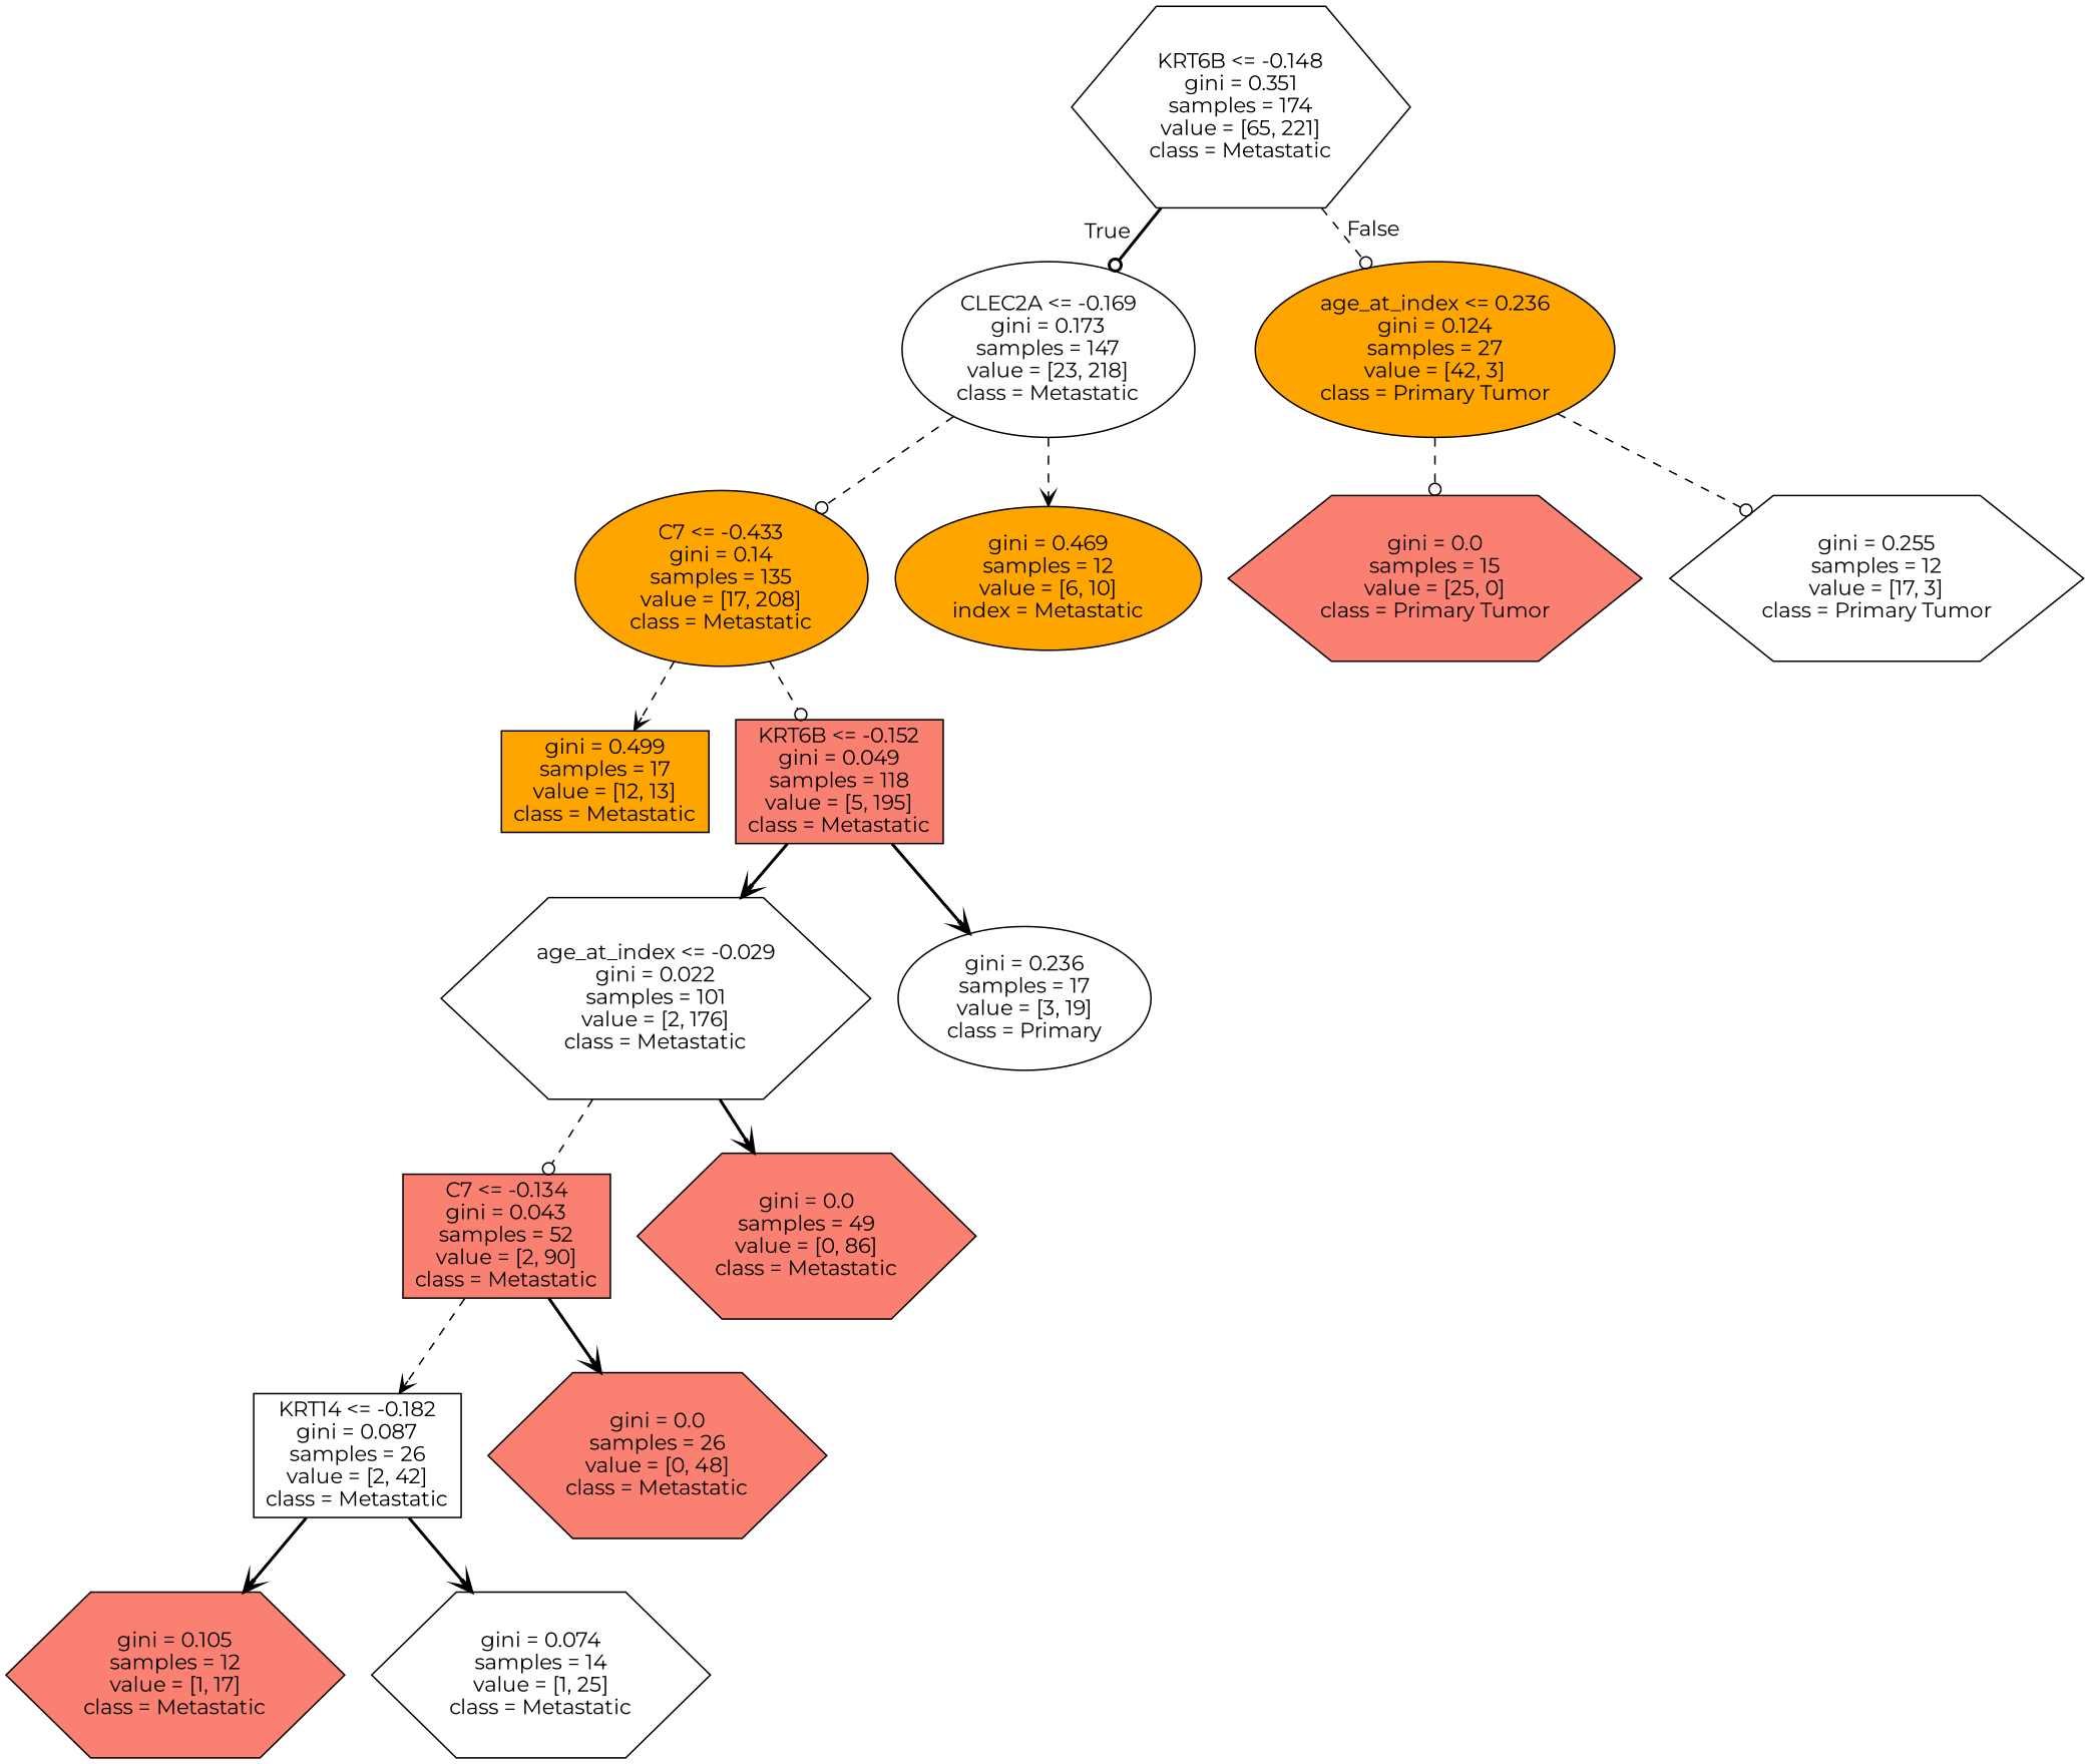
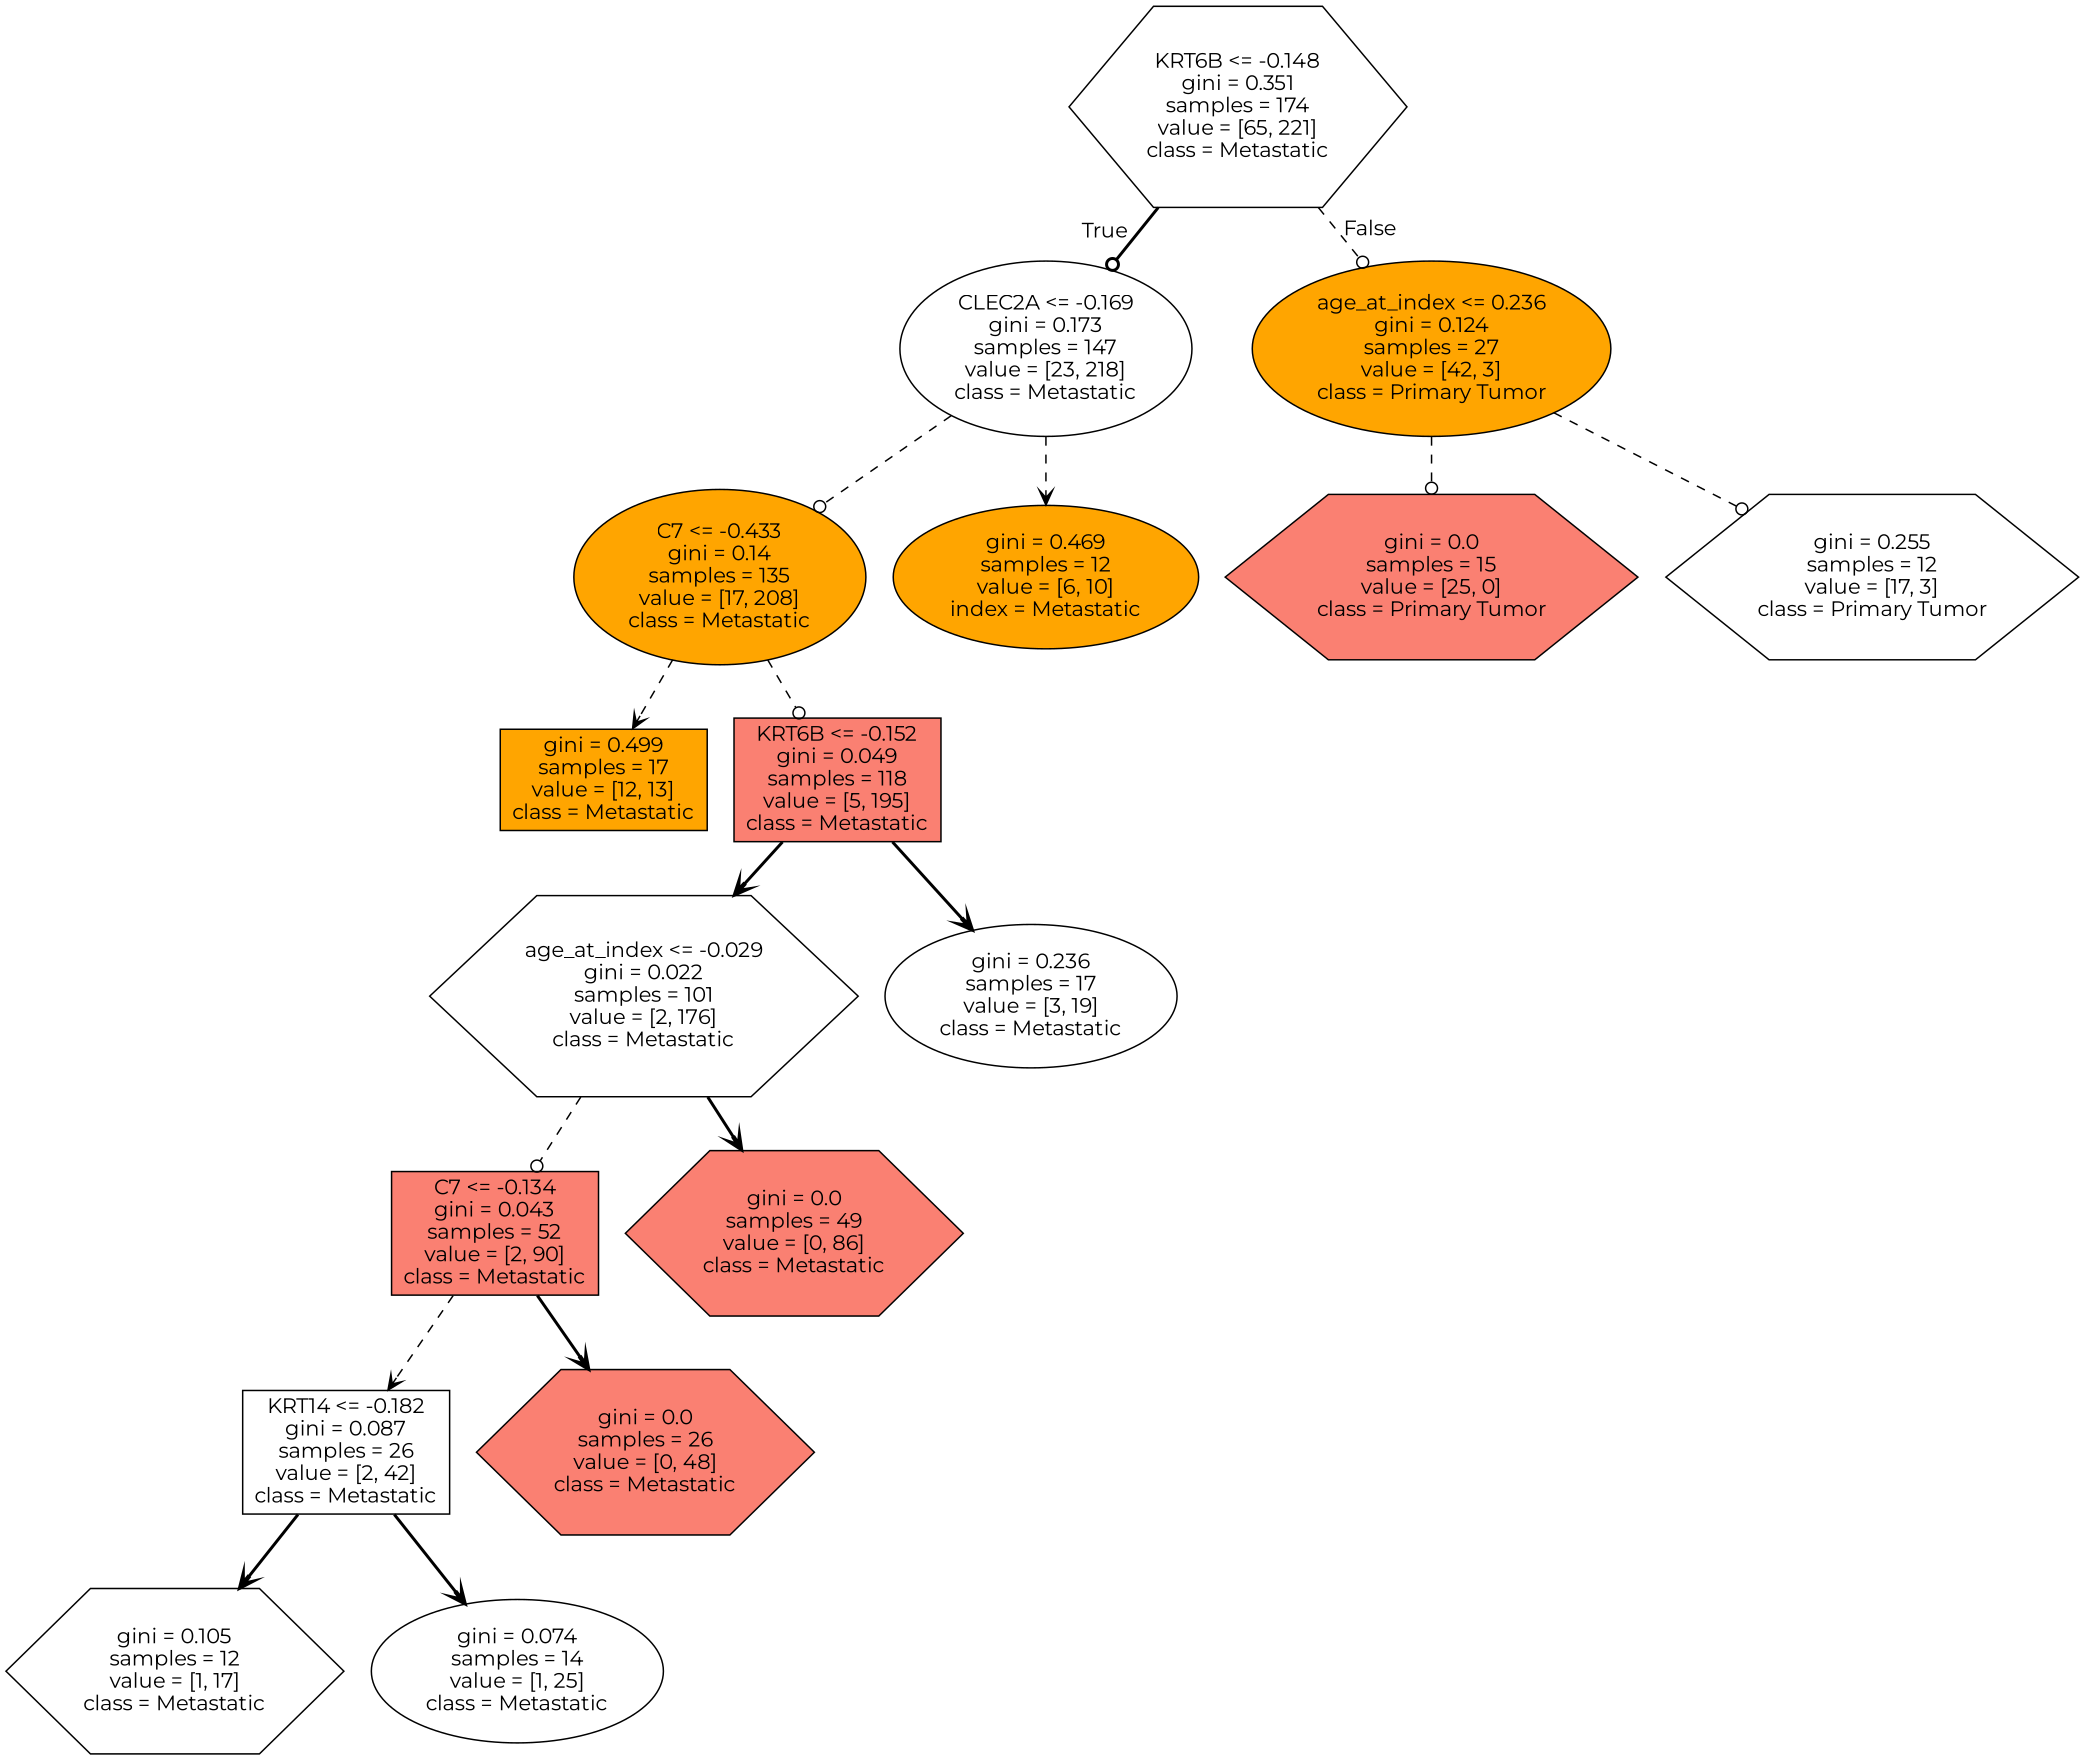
  digraph {
    fontname=Montserrat
    node [color=black fillcolor=white fontname=Montserrat shape=hexagon style=filled]
    edge [arrowhead=vee fontname=Montserrat style=dashed]
    n1 [label="KRT6B <= -0.148\ngini = 0.351\nsamples = 174\nvalue = [65, 221]\nclass = Metastatic"]
    n2 [label="CLEC2A <= -0.169\ngini = 0.173\nsamples = 147\nvalue = [23, 218]\nclass = Metastatic" shape=ellipse]
    n3 [fillcolor=orange label="age_at_index <= 0.236\ngini = 0.124\nsamples = 27\nvalue = [42, 3]\nclass = Primary Tumor" shape=ellipse]
    n4 [fillcolor=orange label="C7 <= -0.433\ngini = 0.14\nsamples = 135\nvalue = [17, 208]\nclass = Metastatic" shape=ellipse]
    n5 [fillcolor=orange label="gini = 0.469\nsamples = 12\nvalue = [6, 10]\nindex = Metastatic" shape=ellipse]
    n6 [fillcolor=salmon label="gini = 0.0\nsamples = 15\nvalue = [25, 0]\nclass = Primary Tumor"]
    n7 [label="gini = 0.255\nsamples = 12\nvalue = [17, 3]\nclass = Primary Tumor"]
    n8 [fillcolor=orange label="gini = 0.499\nsamples = 17\nvalue = [12, 13]\nclass = Metastatic" shape=box]
    n9 [fillcolor=salmon label="KRT6B <= -0.152\ngini = 0.049\nsamples = 118\nvalue = [5, 195]\nclass = Metastatic" shape=box]
    n10 [label="age_at_index <= -0.029\ngini = 0.022\nsamples = 101\nvalue = [2, 176]\nclass = Metastatic"]
-   n11 [label="gini = 0.236\nsamples = 17\nvalue = [3, 19]\nclass = Primary" shape=ellipse]
+   n11 [label="gini = 0.236\nsamples = 17\nvalue = [3, 19]\nclass = Metastatic" shape=ellipse]
    n12 [fillcolor=salmon label="C7 <= -0.134\ngini = 0.043\nsamples = 52\nvalue = [2, 90]\nclass = Metastatic" shape=box]
    n13 [fillcolor=salmon label="gini = 0.0\nsamples = 49\nvalue = [0, 86]\nclass = Metastatic"]
    n14 [label="KRT14 <= -0.182\ngini = 0.087\nsamples = 26\nvalue = [2, 42]\nclass = Metastatic" shape=box]
    n15 [fillcolor=salmon label="gini = 0.0\nsamples = 26\nvalue = [0, 48]\nclass = Metastatic"]
-   n16 [fillcolor=salmon label="gini = 0.105\nsamples = 12\nvalue = [1, 17]\nclass = Metastatic"]
-   n17 [label="gini = 0.074\nsamples = 14\nvalue = [1, 25]\nclass = Metastatic"]
+   n16 [label="gini = 0.105\nsamples = 12\nvalue = [1, 17]\nclass = Metastatic"]
+   n17 [label="gini = 0.074\nsamples = 14\nvalue = [1, 25]\nclass = Metastatic" shape=ellipse]
    n1 -> n2 [arrowhead=odot headlabel=True labelangle=45 labeldistance=2.5 style=bold]
    n1 -> n3 [arrowhead=odot headlabel=False labelangle=-45 labeldistance=2.5]
    n2 -> n4 [arrowhead=odot]
    n2 -> n5
    n3 -> n6 [arrowhead=odot]
    n3 -> n7 [arrowhead=odot]
    n4 -> n8
    n4 -> n9 [arrowhead=odot]
    n9 -> n10 [style=bold]
    n9 -> n11 [style=bold]
    n10 -> n12 [arrowhead=odot]
    n10 -> n13 [style=bold]
    n12 -> n14
    n12 -> n15 [style=bold]
    n14 -> n16 [style=bold]
    n14 -> n17 [style=bold]
  }
